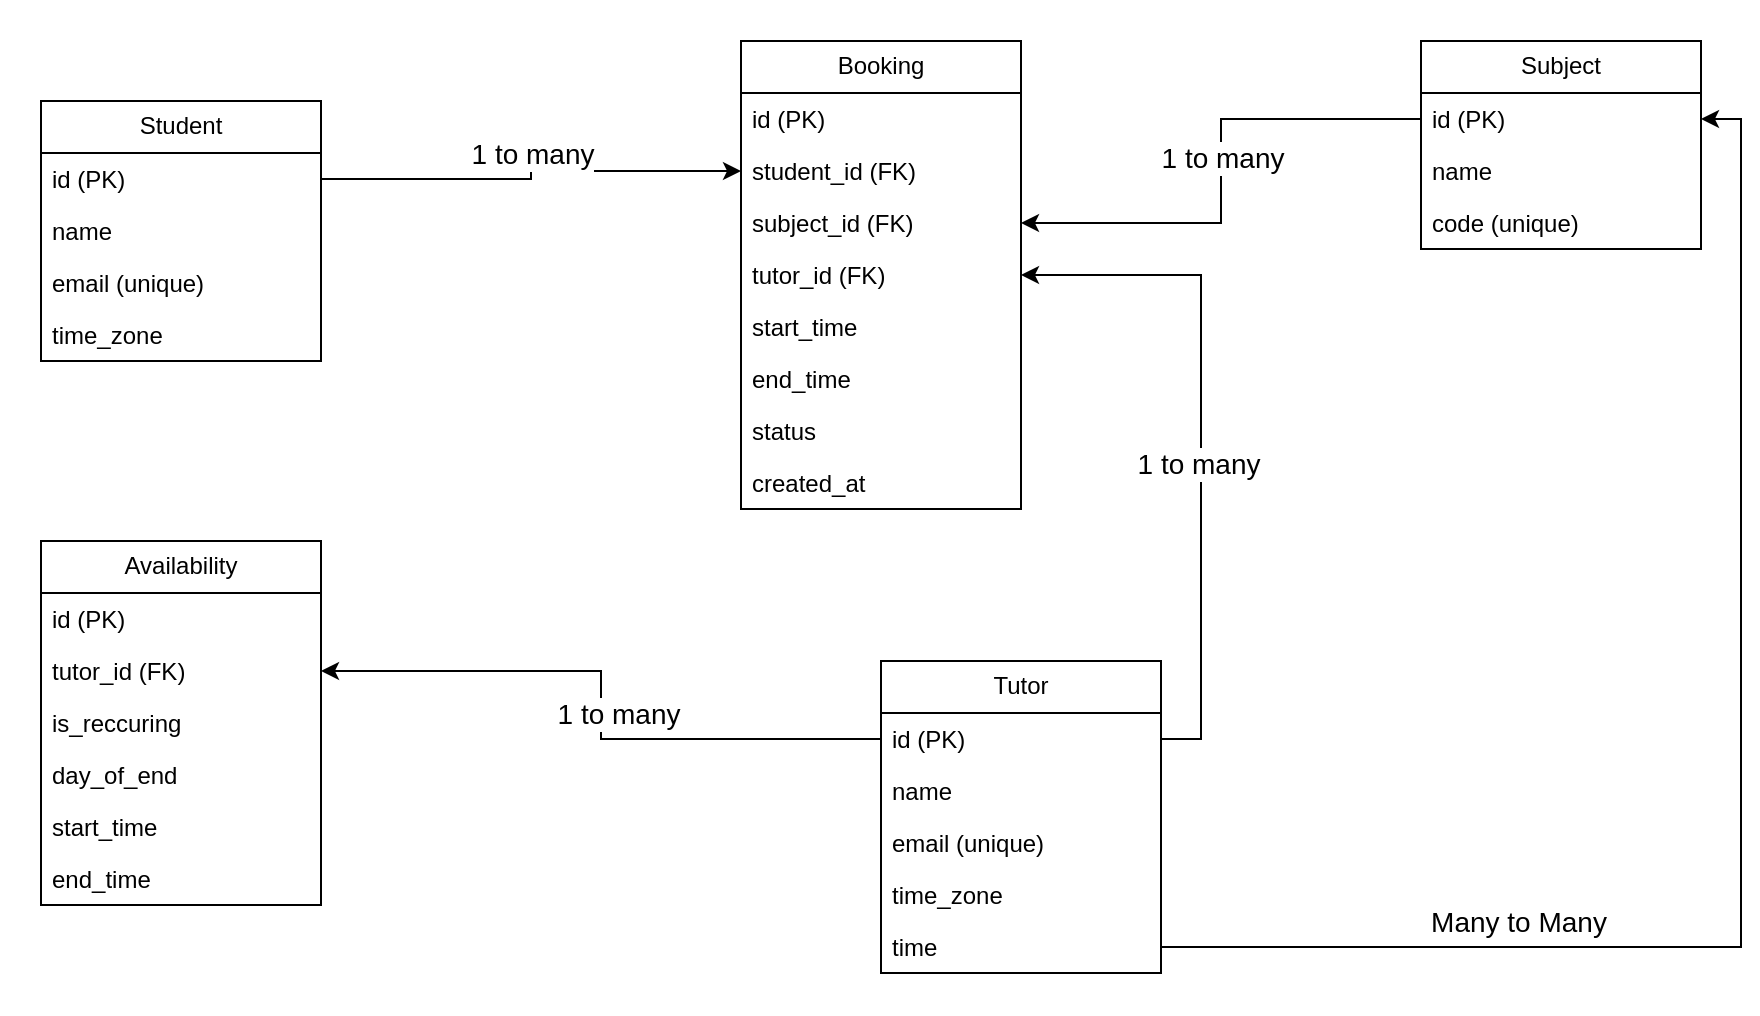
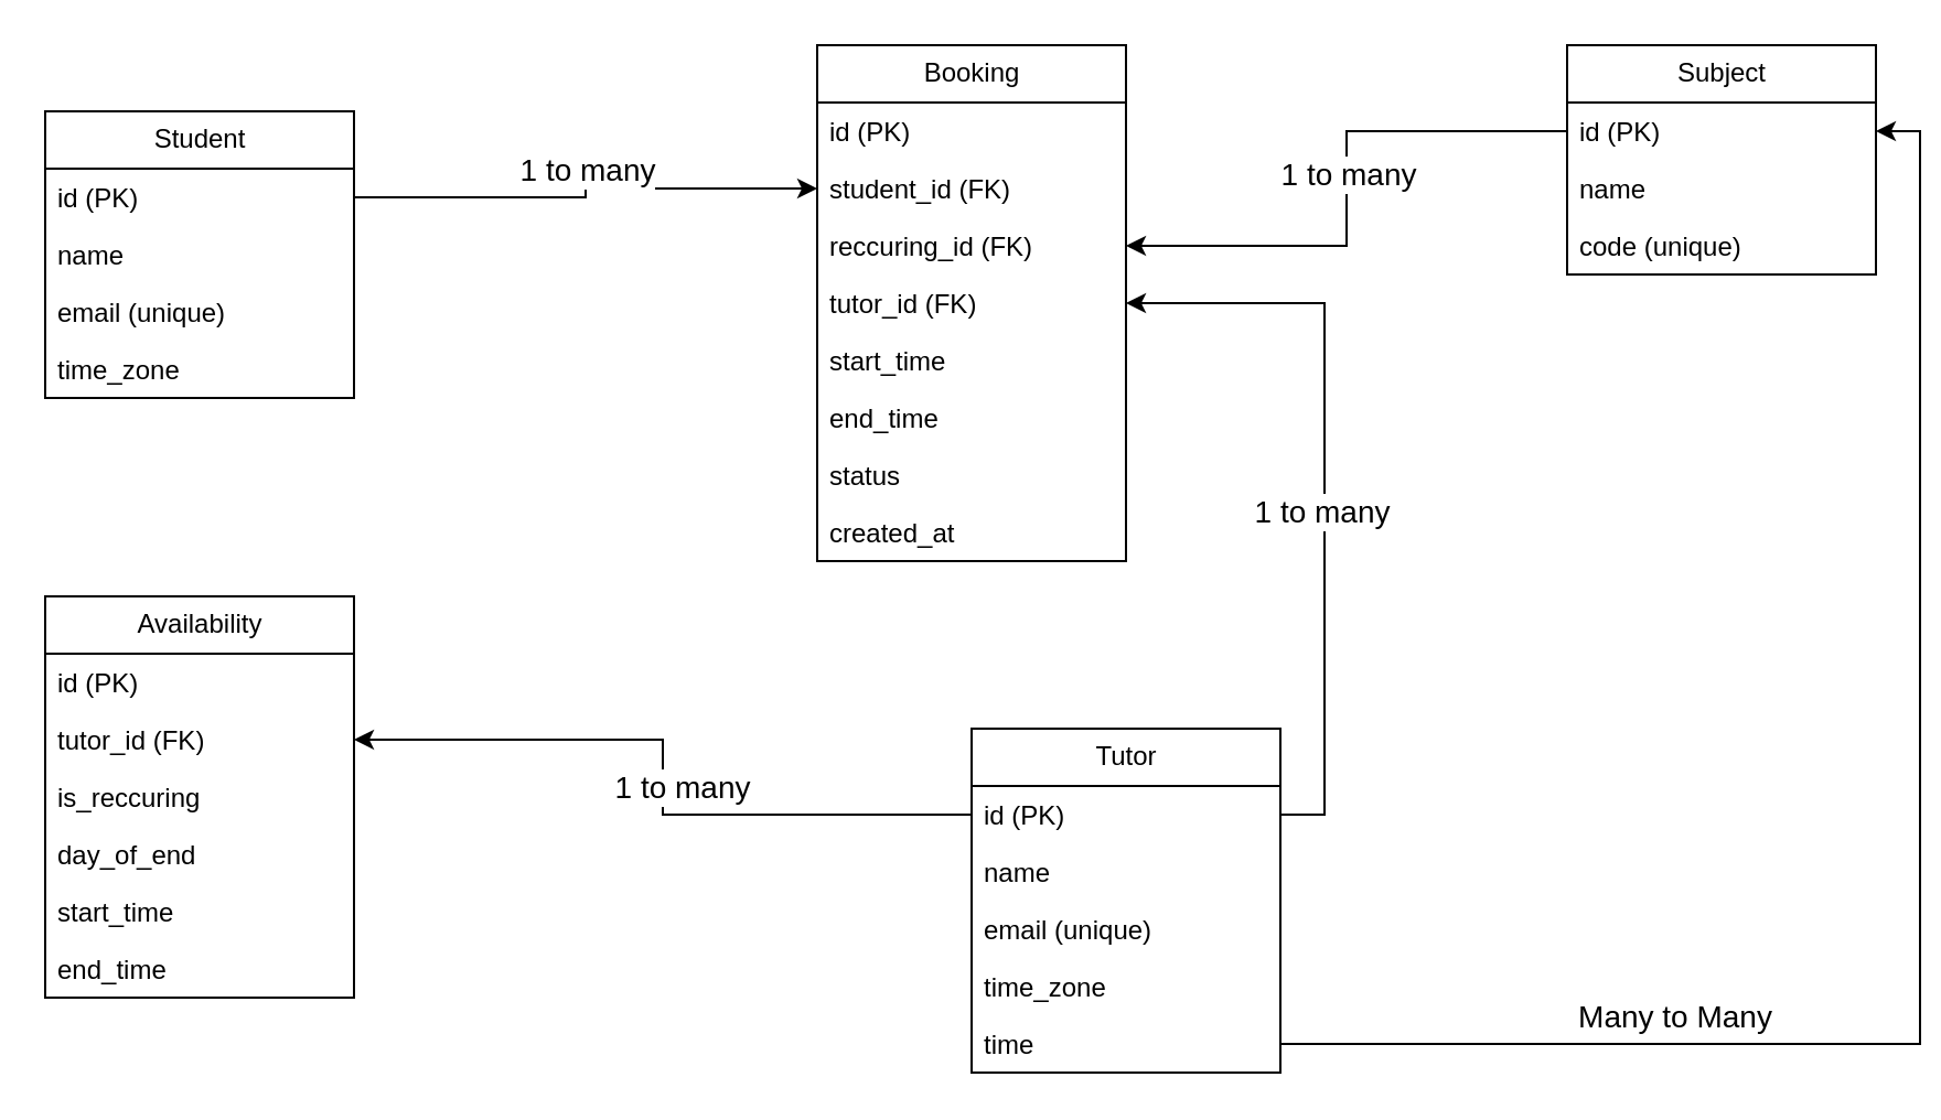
  <mxCell id="0" />
  <mxCell id="1" parent="0" />
  <mxCell id="2" value="Student" style="swimlane;fontStyle=0;childLayout=stackLayout;horizontal=1;startSize=26;fillColor=none;horizontalStack=0;resizeParent=1;resizeParentMax=0;resizeLast=0;collapsible=1;marginBottom=0;html=1;" vertex="1" parent="1"><mxGeometry x="20" y="50" width="140" height="130" as="geometry" /></mxCell>
  <mxCell id="3" value="id (PK)" style="text;strokeColor=none;fillColor=none;align=left;verticalAlign=top;spacingLeft=4;spacingRight=4;overflow=hidden;rotatable=0;points=[[0,0.5],[1,0.5]];portConstraint=eastwest;whiteSpace=wrap;html=1;" vertex="1" parent="2"><mxGeometry y="26" width="140" height="26" as="geometry" /></mxCell>
  <mxCell id="4" value="name" style="text;strokeColor=none;fillColor=none;align=left;verticalAlign=top;spacingLeft=4;spacingRight=4;overflow=hidden;rotatable=0;points=[[0,0.5],[1,0.5]];portConstraint=eastwest;whiteSpace=wrap;html=1;" vertex="1" parent="2"><mxGeometry y="52" width="140" height="26" as="geometry" /></mxCell>
  <mxCell id="5" value="email (unique)" style="text;strokeColor=none;fillColor=none;align=left;verticalAlign=top;spacingLeft=4;spacingRight=4;overflow=hidden;rotatable=0;points=[[0,0.5],[1,0.5]];portConstraint=eastwest;whiteSpace=wrap;html=1;" vertex="1" parent="2"><mxGeometry y="78" width="140" height="26" as="geometry" /></mxCell>
  <mxCell id="6" value="time_zone" style="text;strokeColor=none;fillColor=none;align=left;verticalAlign=top;spacingLeft=4;spacingRight=4;overflow=hidden;rotatable=0;points=[[0,0.5],[1,0.5]];portConstraint=eastwest;whiteSpace=wrap;html=1;" vertex="1" parent="2"><mxGeometry y="104" width="140" height="26" as="geometry" /></mxCell>
  <mxCell id="7" value="Booking" style="swimlane;fontStyle=0;childLayout=stackLayout;horizontal=1;startSize=26;fillColor=none;horizontalStack=0;resizeParent=1;resizeParentMax=0;resizeLast=0;collapsible=1;marginBottom=0;html=1;" vertex="1" parent="1"><mxGeometry x="370" y="20" width="140" height="234" as="geometry" /></mxCell>
  <mxCell id="8" value="id (PK)" style="text;strokeColor=none;fillColor=none;align=left;verticalAlign=top;spacingLeft=4;spacingRight=4;overflow=hidden;rotatable=0;points=[[0,0.5],[1,0.5]];portConstraint=eastwest;whiteSpace=wrap;html=1;" vertex="1" parent="7"><mxGeometry y="26" width="140" height="26" as="geometry" /></mxCell>
  <mxCell id="9" value="student_id (FK)" style="text;strokeColor=none;fillColor=none;align=left;verticalAlign=top;spacingLeft=4;spacingRight=4;overflow=hidden;rotatable=0;points=[[0,0.5],[1,0.5]];portConstraint=eastwest;whiteSpace=wrap;html=1;" vertex="1" parent="7"><mxGeometry y="52" width="140" height="26" as="geometry" /></mxCell>
- <mxCell id="10" value="subject_id (FK)" style="text;strokeColor=none;fillColor=none;align=left;verticalAlign=top;spacingLeft=4;spacingRight=4;overflow=hidden;rotatable=0;points=[[0,0.5],[1,0.5]];portConstraint=eastwest;whiteSpace=wrap;html=1;" vertex="1" parent="7"><mxGeometry y="78" width="140" height="26" as="geometry" /></mxCell>
+ <mxCell id="10" value="reccuring_id (FK)" style="text;strokeColor=none;fillColor=none;align=left;verticalAlign=top;spacingLeft=4;spacingRight=4;overflow=hidden;rotatable=0;points=[[0,0.5],[1,0.5]];portConstraint=eastwest;whiteSpace=wrap;html=1;" vertex="1" parent="7"><mxGeometry y="78" width="140" height="26" as="geometry" /></mxCell>
  <mxCell id="11" value="tutor_id (FK)" style="text;strokeColor=none;fillColor=none;align=left;verticalAlign=top;spacingLeft=4;spacingRight=4;overflow=hidden;rotatable=0;points=[[0,0.5],[1,0.5]];portConstraint=eastwest;whiteSpace=wrap;html=1;" vertex="1" parent="7"><mxGeometry y="104" width="140" height="26" as="geometry" /></mxCell>
  <mxCell id="12" value="start_time" style="text;strokeColor=none;fillColor=none;align=left;verticalAlign=top;spacingLeft=4;spacingRight=4;overflow=hidden;rotatable=0;points=[[0,0.5],[1,0.5]];portConstraint=eastwest;whiteSpace=wrap;html=1;" vertex="1" parent="7"><mxGeometry y="130" width="140" height="26" as="geometry" /></mxCell>
  <mxCell id="13" value="end_time" style="text;strokeColor=none;fillColor=none;align=left;verticalAlign=top;spacingLeft=4;spacingRight=4;overflow=hidden;rotatable=0;points=[[0,0.5],[1,0.5]];portConstraint=eastwest;whiteSpace=wrap;html=1;" vertex="1" parent="7"><mxGeometry y="156" width="140" height="26" as="geometry" /></mxCell>
  <mxCell id="14" value="status" style="text;strokeColor=none;fillColor=none;align=left;verticalAlign=top;spacingLeft=4;spacingRight=4;overflow=hidden;rotatable=0;points=[[0,0.5],[1,0.5]];portConstraint=eastwest;whiteSpace=wrap;html=1;" vertex="1" parent="7"><mxGeometry y="182" width="140" height="26" as="geometry" /></mxCell>
  <mxCell id="15" value="created_at" style="text;strokeColor=none;fillColor=none;align=left;verticalAlign=top;spacingLeft=4;spacingRight=4;overflow=hidden;rotatable=0;points=[[0,0.5],[1,0.5]];portConstraint=eastwest;whiteSpace=wrap;html=1;" vertex="1" parent="7"><mxGeometry y="208" width="140" height="26" as="geometry" /></mxCell>
  <mxCell id="16" style="edgeStyle=orthogonalEdgeStyle;rounded=0;orthogonalLoop=1;jettySize=auto;html=1;exitX=1;exitY=0.5;exitDx=0;exitDy=0;" edge="1" parent="1" source="3" target="9"><mxGeometry relative="1" as="geometry"><mxPoint x="310" y="130" as="sourcePoint" /></mxGeometry></mxCell>
  <mxCell id="17" value="1 to many" style="edgeLabel;html=1;align=center;verticalAlign=middle;resizable=0;points=[];fontSize=14;" vertex="1" connectable="0" parent="16"><mxGeometry x="-0.152" relative="1" as="geometry"><mxPoint x="14" y="-13" as="offset" /></mxGeometry></mxCell>
  <mxCell id="18" value="Tutor" style="swimlane;fontStyle=0;childLayout=stackLayout;horizontal=1;startSize=26;fillColor=none;horizontalStack=0;resizeParent=1;resizeParentMax=0;resizeLast=0;collapsible=1;marginBottom=0;html=1;" vertex="1" parent="1"><mxGeometry x="440" y="330" width="140" height="156" as="geometry" /></mxCell>
  <mxCell id="19" value="id (PK)" style="text;strokeColor=none;fillColor=none;align=left;verticalAlign=top;spacingLeft=4;spacingRight=4;overflow=hidden;rotatable=0;points=[[0,0.5],[1,0.5]];portConstraint=eastwest;whiteSpace=wrap;html=1;" vertex="1" parent="18"><mxGeometry y="26" width="140" height="26" as="geometry" /></mxCell>
  <mxCell id="20" value="name" style="text;strokeColor=none;fillColor=none;align=left;verticalAlign=top;spacingLeft=4;spacingRight=4;overflow=hidden;rotatable=0;points=[[0,0.5],[1,0.5]];portConstraint=eastwest;whiteSpace=wrap;html=1;" vertex="1" parent="18"><mxGeometry y="52" width="140" height="26" as="geometry" /></mxCell>
  <mxCell id="21" value="email (unique)" style="text;strokeColor=none;fillColor=none;align=left;verticalAlign=top;spacingLeft=4;spacingRight=4;overflow=hidden;rotatable=0;points=[[0,0.5],[1,0.5]];portConstraint=eastwest;whiteSpace=wrap;html=1;" vertex="1" parent="18"><mxGeometry y="78" width="140" height="26" as="geometry" /></mxCell>
  <mxCell id="22" value="time_zone" style="text;strokeColor=none;fillColor=none;align=left;verticalAlign=top;spacingLeft=4;spacingRight=4;overflow=hidden;rotatable=0;points=[[0,0.5],[1,0.5]];portConstraint=eastwest;whiteSpace=wrap;html=1;" vertex="1" parent="18"><mxGeometry y="104" width="140" height="26" as="geometry" /></mxCell>
  <mxCell id="23" value="time" style="text;strokeColor=none;fillColor=none;align=left;verticalAlign=top;spacingLeft=4;spacingRight=4;overflow=hidden;rotatable=0;points=[[0,0.5],[1,0.5]];portConstraint=eastwest;whiteSpace=wrap;html=1;" vertex="1" parent="18"><mxGeometry y="130" width="140" height="26" as="geometry" /></mxCell>
  <mxCell id="24" style="edgeStyle=orthogonalEdgeStyle;rounded=0;orthogonalLoop=1;jettySize=auto;html=1;entryX=1;entryY=0.5;entryDx=0;entryDy=0;exitX=1;exitY=0.5;exitDx=0;exitDy=0;" edge="1" parent="1" source="19" target="11"><mxGeometry relative="1" as="geometry"><mxPoint x="640" y="170" as="sourcePoint" /></mxGeometry></mxCell>
  <mxCell id="25" value="1 to many" style="edgeLabel;html=1;align=center;verticalAlign=middle;resizable=0;points=[];fontSize=14;" vertex="1" connectable="0" parent="24"><mxGeometry x="-0.077" y="2" relative="1" as="geometry"><mxPoint as="offset" /></mxGeometry></mxCell>
  <mxCell id="26" value="Subject" style="swimlane;fontStyle=0;childLayout=stackLayout;horizontal=1;startSize=26;fillColor=none;horizontalStack=0;resizeParent=1;resizeParentMax=0;resizeLast=0;collapsible=1;marginBottom=0;html=1;" vertex="1" parent="1"><mxGeometry x="710" y="20" width="140" height="104" as="geometry" /></mxCell>
  <mxCell id="27" value="id (PK)" style="text;strokeColor=none;fillColor=none;align=left;verticalAlign=top;spacingLeft=4;spacingRight=4;overflow=hidden;rotatable=0;points=[[0,0.5],[1,0.5]];portConstraint=eastwest;whiteSpace=wrap;html=1;" vertex="1" parent="26"><mxGeometry y="26" width="140" height="26" as="geometry" /></mxCell>
  <mxCell id="28" value="name" style="text;strokeColor=none;fillColor=none;align=left;verticalAlign=top;spacingLeft=4;spacingRight=4;overflow=hidden;rotatable=0;points=[[0,0.5],[1,0.5]];portConstraint=eastwest;whiteSpace=wrap;html=1;" vertex="1" parent="26"><mxGeometry y="52" width="140" height="26" as="geometry" /></mxCell>
  <mxCell id="29" value="code (unique)" style="text;strokeColor=none;fillColor=none;align=left;verticalAlign=top;spacingLeft=4;spacingRight=4;overflow=hidden;rotatable=0;points=[[0,0.5],[1,0.5]];portConstraint=eastwest;whiteSpace=wrap;html=1;" vertex="1" parent="26"><mxGeometry y="78" width="140" height="26" as="geometry" /></mxCell>
  <mxCell id="30" style="edgeStyle=orthogonalEdgeStyle;rounded=0;orthogonalLoop=1;jettySize=auto;html=1;exitX=0;exitY=0.5;exitDx=0;exitDy=0;entryX=1;entryY=0.5;entryDx=0;entryDy=0;" edge="1" parent="1" source="27" target="10"><mxGeometry relative="1" as="geometry"><mxPoint x="690" y="150" as="targetPoint" /></mxGeometry></mxCell>
  <mxCell id="31" value="1 to many" style="edgeLabel;html=1;align=center;verticalAlign=middle;resizable=0;points=[];fontSize=14;" vertex="1" connectable="0" parent="30"><mxGeometry x="0.062" relative="1" as="geometry"><mxPoint y="-15" as="offset" /></mxGeometry></mxCell>
  <mxCell id="32" value="Availability" style="swimlane;fontStyle=0;childLayout=stackLayout;horizontal=1;startSize=26;fillColor=none;horizontalStack=0;resizeParent=1;resizeParentMax=0;resizeLast=0;collapsible=1;marginBottom=0;html=1;" vertex="1" parent="1"><mxGeometry x="20" y="270" width="140" height="182" as="geometry" /></mxCell>
  <mxCell id="33" value="id (PK)" style="text;strokeColor=none;fillColor=none;align=left;verticalAlign=top;spacingLeft=4;spacingRight=4;overflow=hidden;rotatable=0;points=[[0,0.5],[1,0.5]];portConstraint=eastwest;whiteSpace=wrap;html=1;" vertex="1" parent="32"><mxGeometry y="26" width="140" height="26" as="geometry" /></mxCell>
  <mxCell id="34" value="tutor_id (FK)" style="text;strokeColor=none;fillColor=none;align=left;verticalAlign=top;spacingLeft=4;spacingRight=4;overflow=hidden;rotatable=0;points=[[0,0.5],[1,0.5]];portConstraint=eastwest;whiteSpace=wrap;html=1;" vertex="1" parent="32"><mxGeometry y="52" width="140" height="26" as="geometry" /></mxCell>
  <mxCell id="35" value="is_reccuring" style="text;strokeColor=none;fillColor=none;align=left;verticalAlign=top;spacingLeft=4;spacingRight=4;overflow=hidden;rotatable=0;points=[[0,0.5],[1,0.5]];portConstraint=eastwest;whiteSpace=wrap;html=1;" vertex="1" parent="32"><mxGeometry y="78" width="140" height="26" as="geometry" /></mxCell>
  <mxCell id="36" value="day_of_end" style="text;strokeColor=none;fillColor=none;align=left;verticalAlign=top;spacingLeft=4;spacingRight=4;overflow=hidden;rotatable=0;points=[[0,0.5],[1,0.5]];portConstraint=eastwest;whiteSpace=wrap;html=1;" vertex="1" parent="32"><mxGeometry y="104" width="140" height="26" as="geometry" /></mxCell>
  <mxCell id="37" value="start_time" style="text;strokeColor=none;fillColor=none;align=left;verticalAlign=top;spacingLeft=4;spacingRight=4;overflow=hidden;rotatable=0;points=[[0,0.5],[1,0.5]];portConstraint=eastwest;whiteSpace=wrap;html=1;" vertex="1" parent="32"><mxGeometry y="130" width="140" height="26" as="geometry" /></mxCell>
  <mxCell id="38" value="end_time" style="text;strokeColor=none;fillColor=none;align=left;verticalAlign=top;spacingLeft=4;spacingRight=4;overflow=hidden;rotatable=0;points=[[0,0.5],[1,0.5]];portConstraint=eastwest;whiteSpace=wrap;html=1;" vertex="1" parent="32"><mxGeometry y="156" width="140" height="26" as="geometry" /></mxCell>
  <mxCell id="39" style="edgeStyle=orthogonalEdgeStyle;rounded=0;orthogonalLoop=1;jettySize=auto;html=1;exitX=0;exitY=0.5;exitDx=0;exitDy=0;entryX=1;entryY=0.5;entryDx=0;entryDy=0;" edge="1" parent="1" source="19" target="34"><mxGeometry relative="1" as="geometry"><mxPoint x="290" y="410" as="targetPoint" /></mxGeometry></mxCell>
  <mxCell id="40" value="1 to many" style="edgeLabel;html=1;align=center;verticalAlign=middle;resizable=0;points=[];fontSize=14;" vertex="1" connectable="0" parent="39"><mxGeometry x="-0.16" y="-1" relative="1" as="geometry"><mxPoint y="-12" as="offset" /></mxGeometry></mxCell>
  <mxCell id="41" style="edgeStyle=orthogonalEdgeStyle;rounded=0;orthogonalLoop=1;jettySize=auto;html=1;exitX=1;exitY=0.5;exitDx=0;exitDy=0;entryX=1;entryY=0.5;entryDx=0;entryDy=0;" edge="1" parent="1" source="23" target="27"><mxGeometry relative="1" as="geometry" /></mxCell>
  <mxCell id="42" value="Many to Many" style="edgeLabel;html=1;align=center;verticalAlign=middle;resizable=0;points=[];fontSize=14;" vertex="1" connectable="0" parent="41"><mxGeometry x="-0.514" relative="1" as="geometry"><mxPoint x="2" y="-13" as="offset" /></mxGeometry></mxCell>
